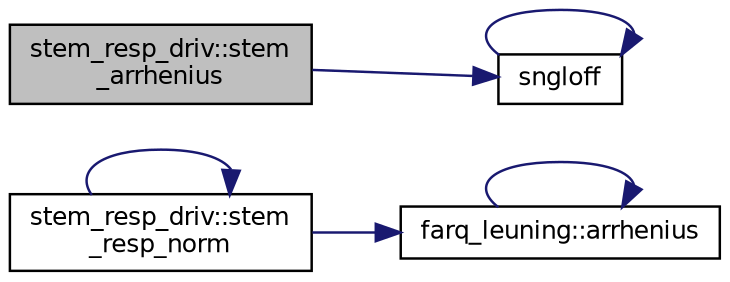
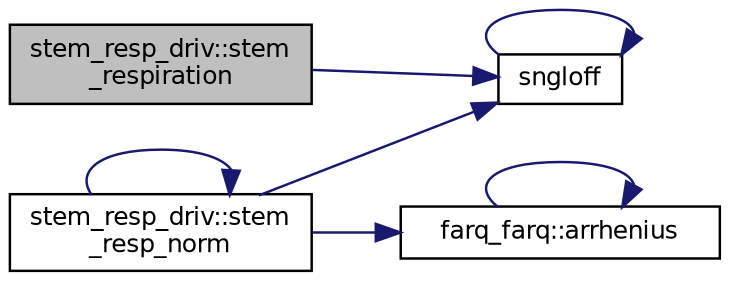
  digraph {
    rankdir=LR
    node [color=black fillcolor=white fontname=Helvetica fontsize=10 shape=record style=filled]
    edge [color=midnightblue fontname=Helvetica fontsize=10 labelfontname=Helvetica labelfontsize=10 style=solid]
-   n1 [fillcolor=grey75 fontcolor=black height=0.2 label="stem_resp_driv::stem\l_arrhenius" width=0.4]
+   n1 [fillcolor=grey75 fontcolor=black height=0.2 label="stem_resp_driv::stem\l_respiration" width=0.4]
    n2 [height=0.2 label=sngloff width=0.4]
    n3 [height=0.2 label="stem_resp_driv::stem\l_resp_norm" width=0.4]
-   n4 [height=0.2 label="farq_leuning::arrhenius" width=0.4]
+   n4 [height=0.2 label="farq_farq::arrhenius" width=0.4]
    n1 -> n2
    n2 -> n2
+   n3 -> n2
    n3 -> n3
    n3 -> n4
    n4 -> n4
  }
